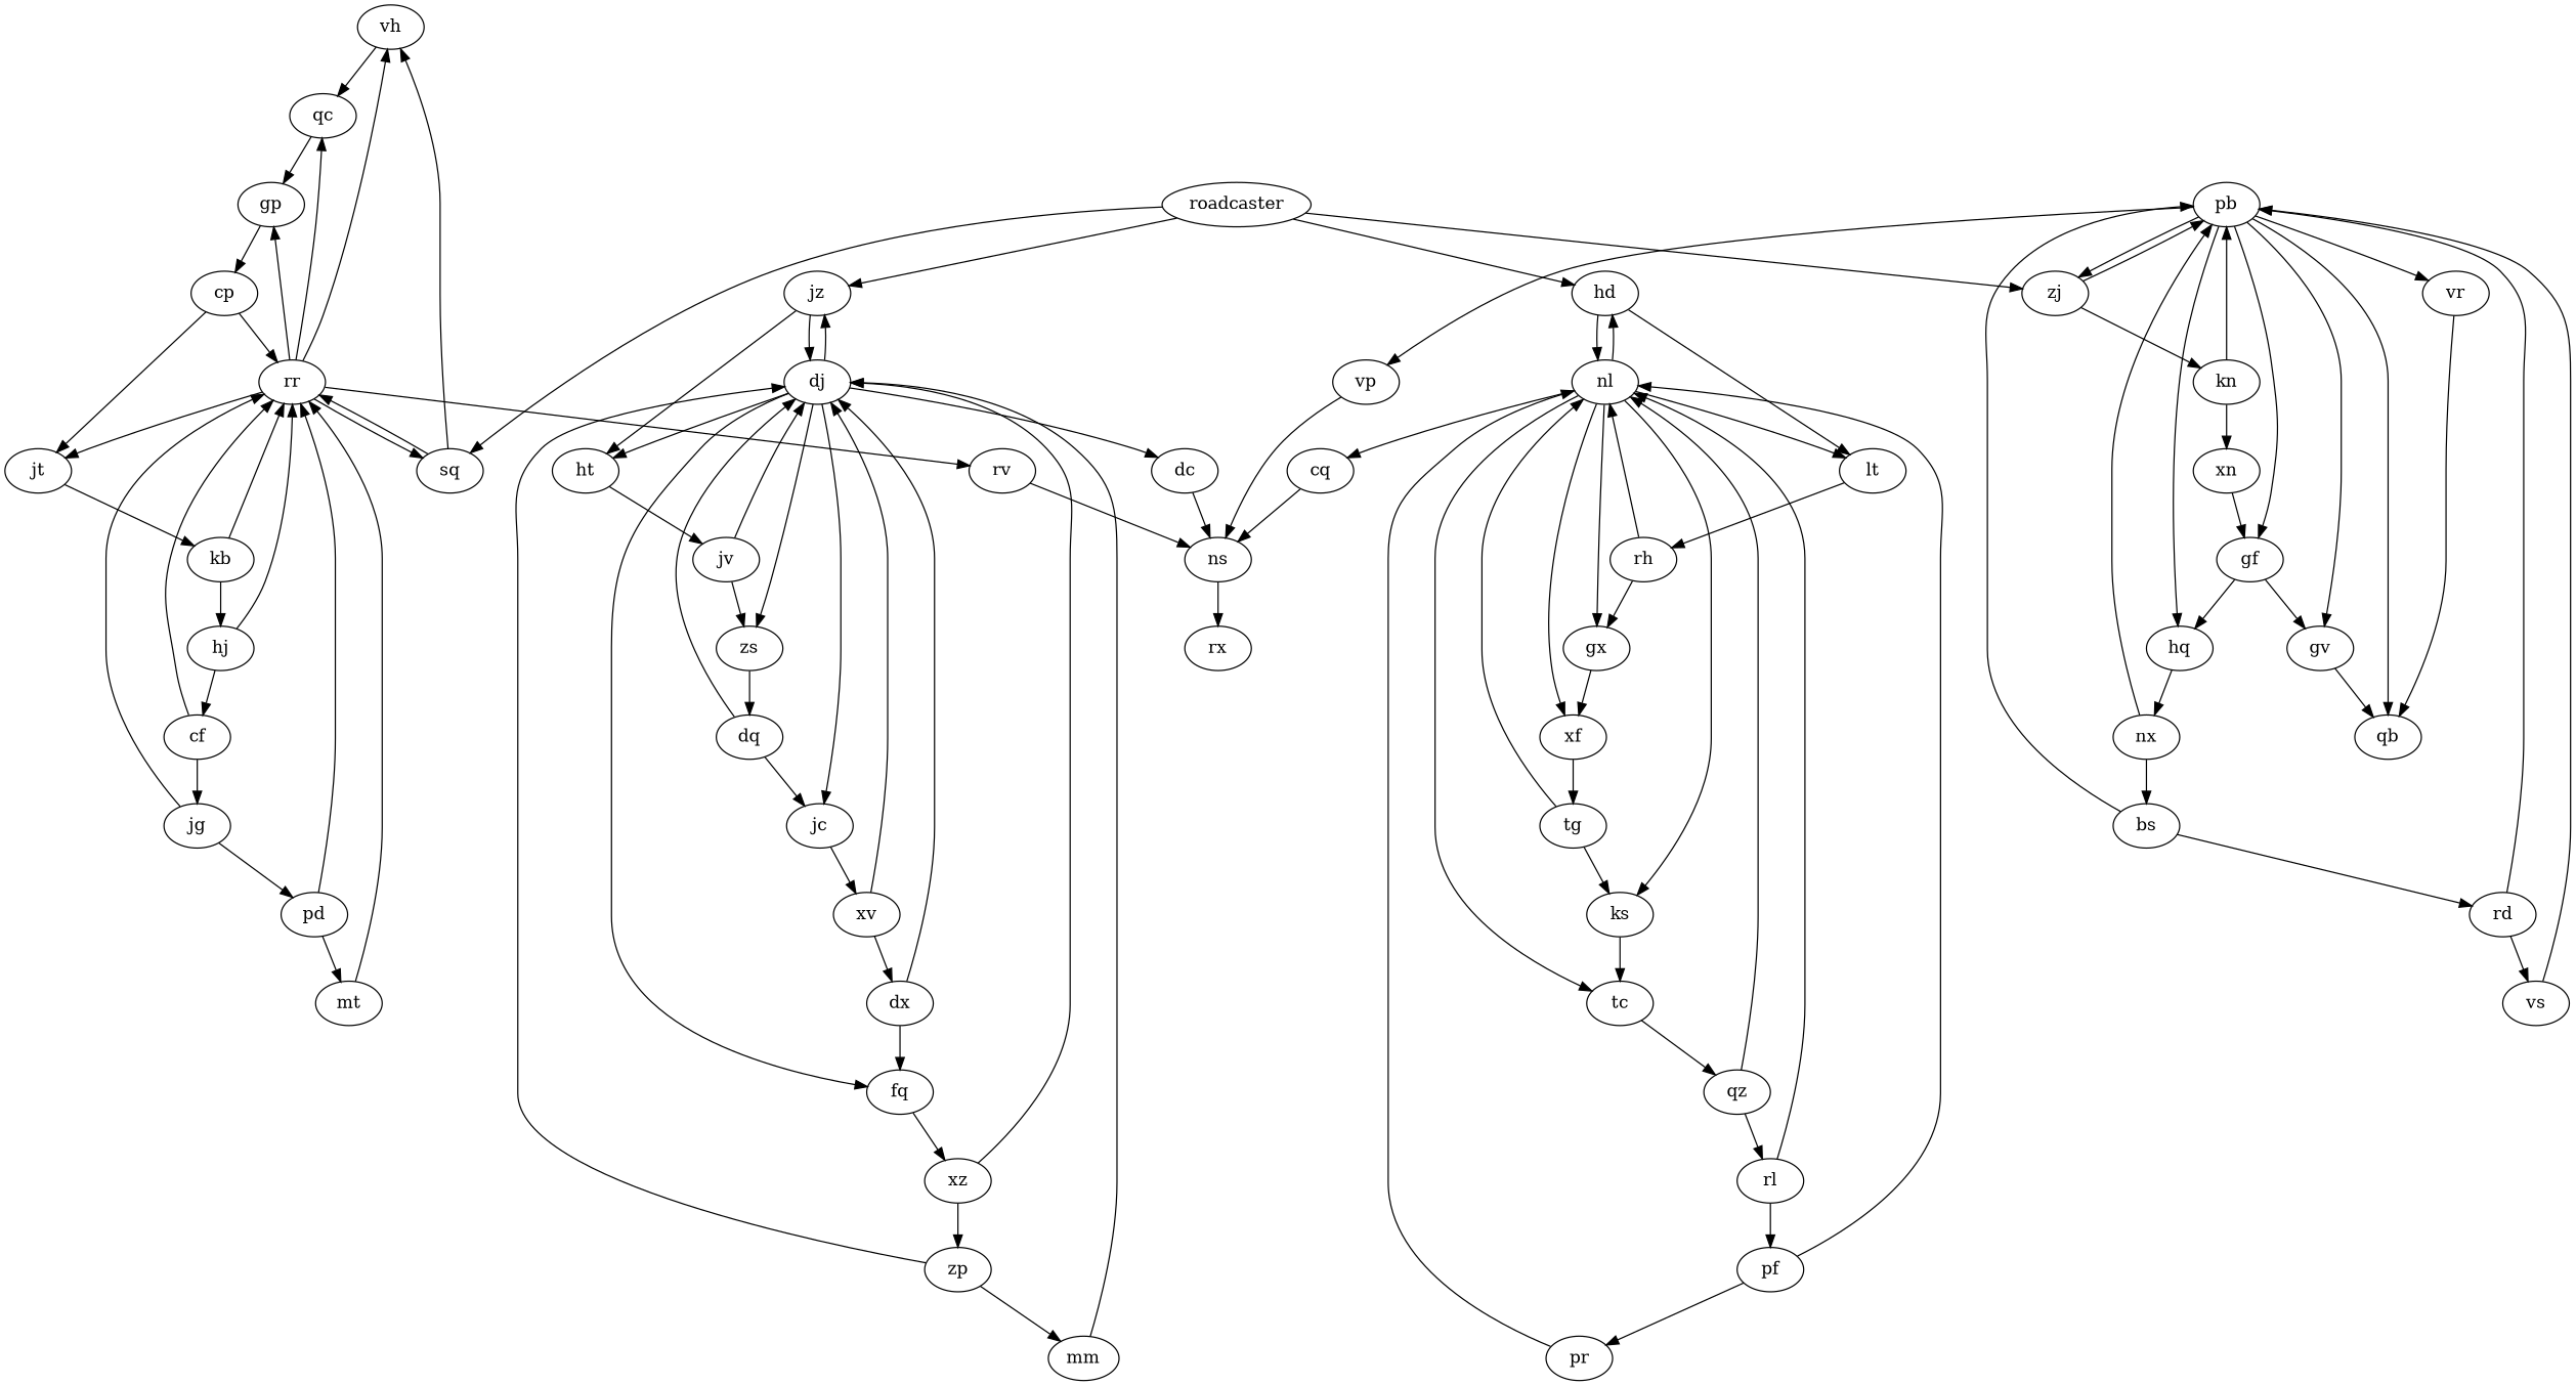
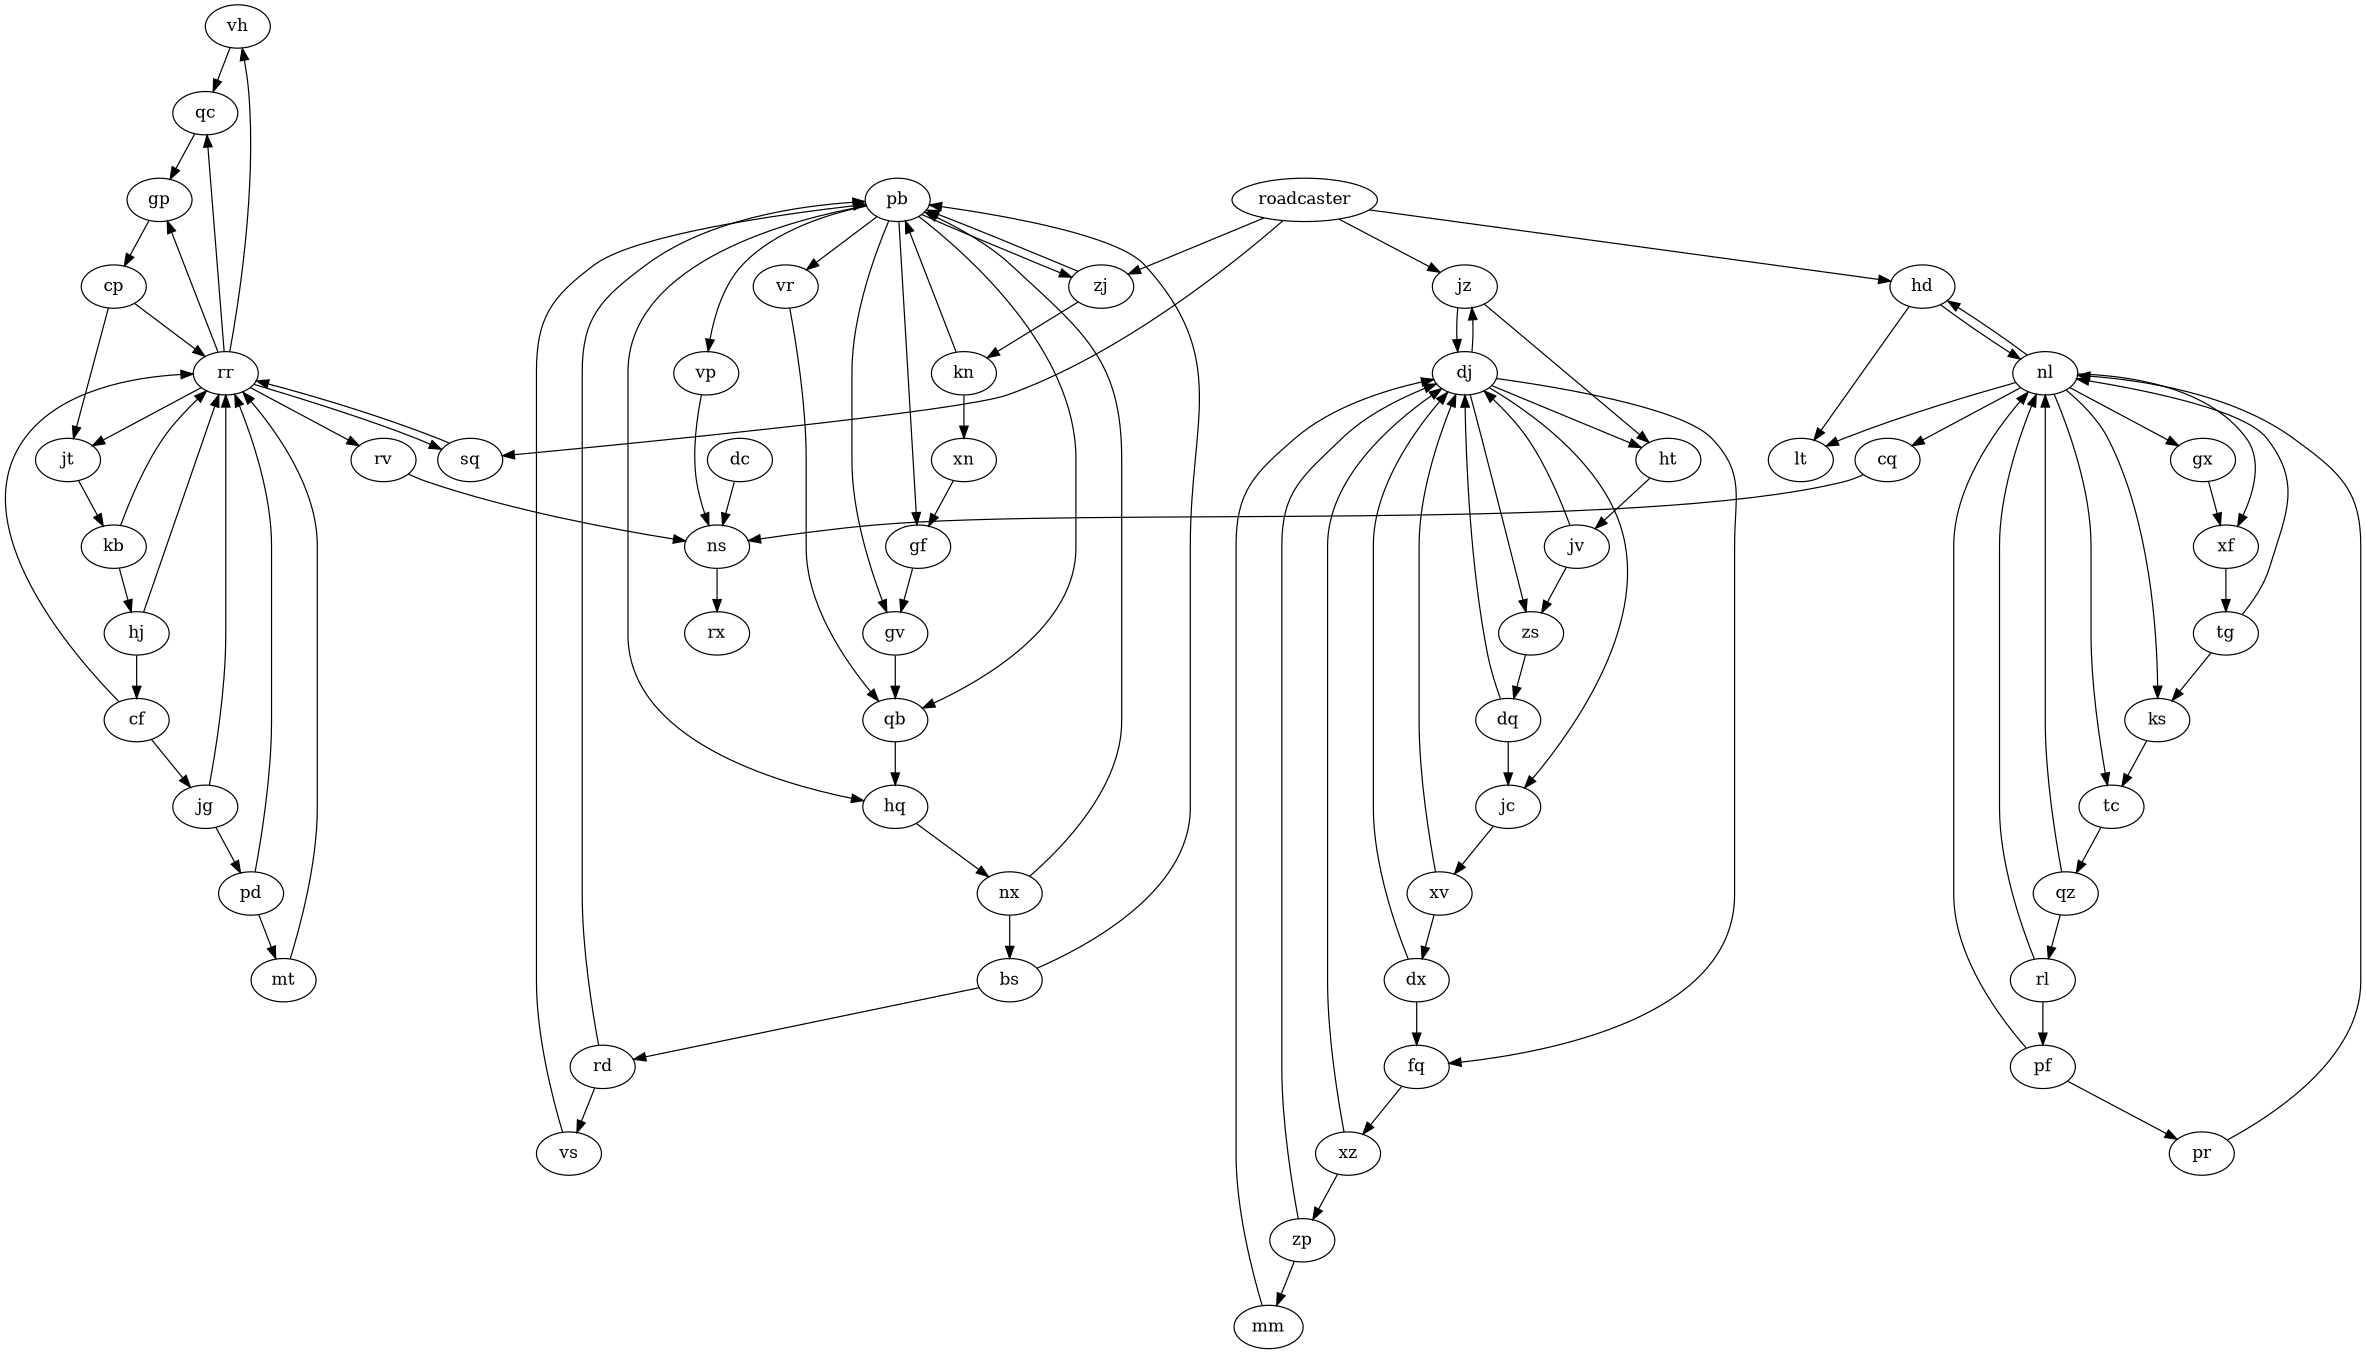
  digraph {
    vh
    qc
    gp
    rr
    rv
    jt
    sq
    cp
    ns
    kb
    pb
    gf
    gv
    vp
    qb
    vr
    hq
    zj
    nx
    kn
    rx
    bs
    xn
    mm
    dj
    dc
    fq
    jc
    ht
    jz
    zs
    xz
    xv
    jv
    dq
    dx
    zp
    tg
    nl
    ks
    gx
    xf
    hd
    lt
    cq
    tc
-   rh
    qz
    pr
    rd
    vs
    rl
    hj
    cf
    jg
    pd
    mt
    roadcaster
    pf
    vh -> qc
    qc -> gp
    gp -> cp
    rr -> vh
    rr -> qc
    rr -> gp
    rr -> rv
    rr -> jt
    rr -> sq
    rv -> ns
    jt -> kb
-   sq -> vh
    sq -> rr
    cp -> rr
    cp -> jt
    ns -> rx
    kb -> rr
    kb -> hj
    pb -> gf
    pb -> gv
    pb -> vp
    pb -> qb
    pb -> vr
    pb -> hq
    pb -> zj
    gf -> gv
    gv -> qb
    vp -> ns
-   gf -> hq
+   qb -> hq
    vr -> qb
    hq -> nx
    zj -> pb
    zj -> kn
    nx -> pb
    nx -> bs
    kn -> pb
    kn -> xn
    bs -> pb
    bs -> rd
    xn -> gf
    mm -> dj
-   dj -> dc
    dj -> fq
    dj -> jc
    dj -> ht
    dj -> jz
    dj -> zs
    dc -> ns
    fq -> xz
    jc -> xv
    ht -> jv
    jz -> dj
    jz -> ht
    zs -> dq
    xz -> dj
    xz -> zp
    xv -> dj
    xv -> dx
    jv -> dj
    jv -> zs
    dq -> dj
    dq -> jc
    dx -> dj
    dx -> fq
    zp -> mm
    zp -> dj
    tg -> nl
    tg -> ks
    nl -> ks
    nl -> gx
    nl -> xf
    nl -> hd
    nl -> lt
    nl -> cq
    nl -> tc
    ks -> tc
    gx -> xf
    xf -> tg
    hd -> nl
    hd -> lt
-   lt -> rh
    cq -> ns
    tc -> qz
-   rh -> nl
-   rh -> gx
    qz -> nl
    qz -> rl
    pr -> nl
    rd -> pb
    rd -> vs
    vs -> pb
    rl -> nl
    rl -> pf
    hj -> rr
    hj -> cf
    cf -> rr
    cf -> jg
    jg -> rr
    jg -> pd
    pd -> rr
    pd -> mt
    mt -> rr
    roadcaster -> sq
    roadcaster -> zj
    roadcaster -> jz
    roadcaster -> hd
    pf -> nl
    pf -> pr
  }
